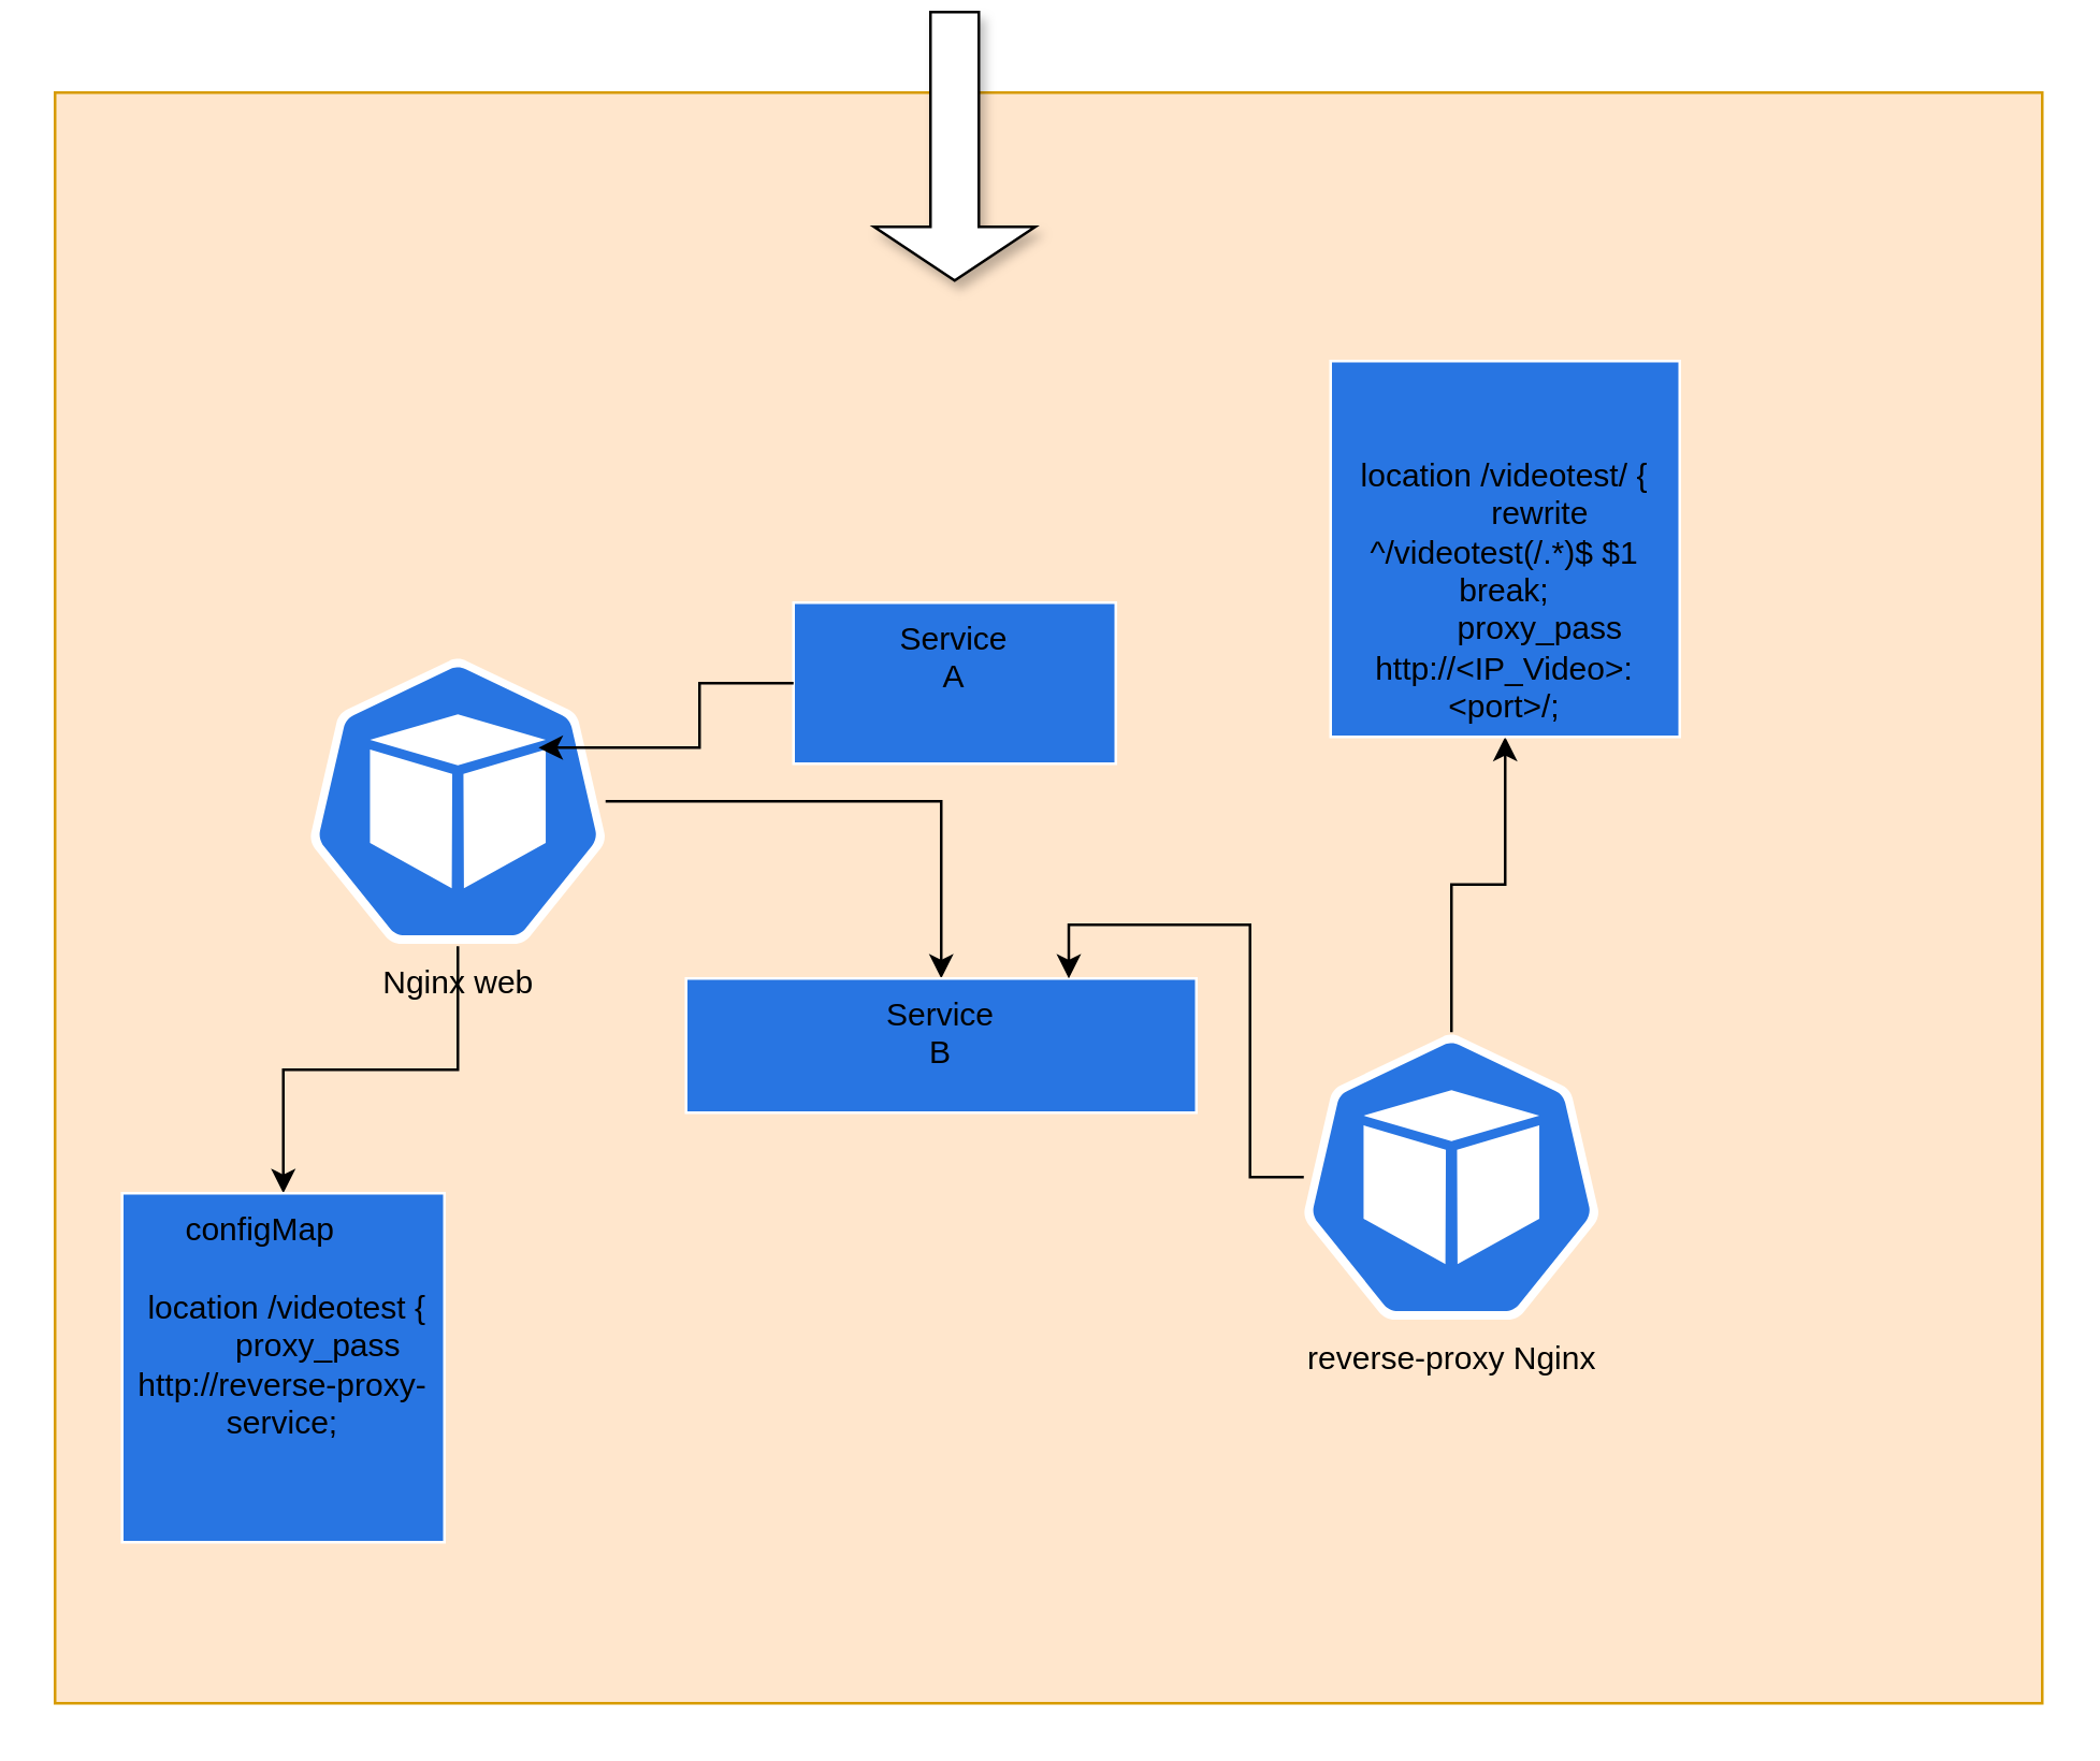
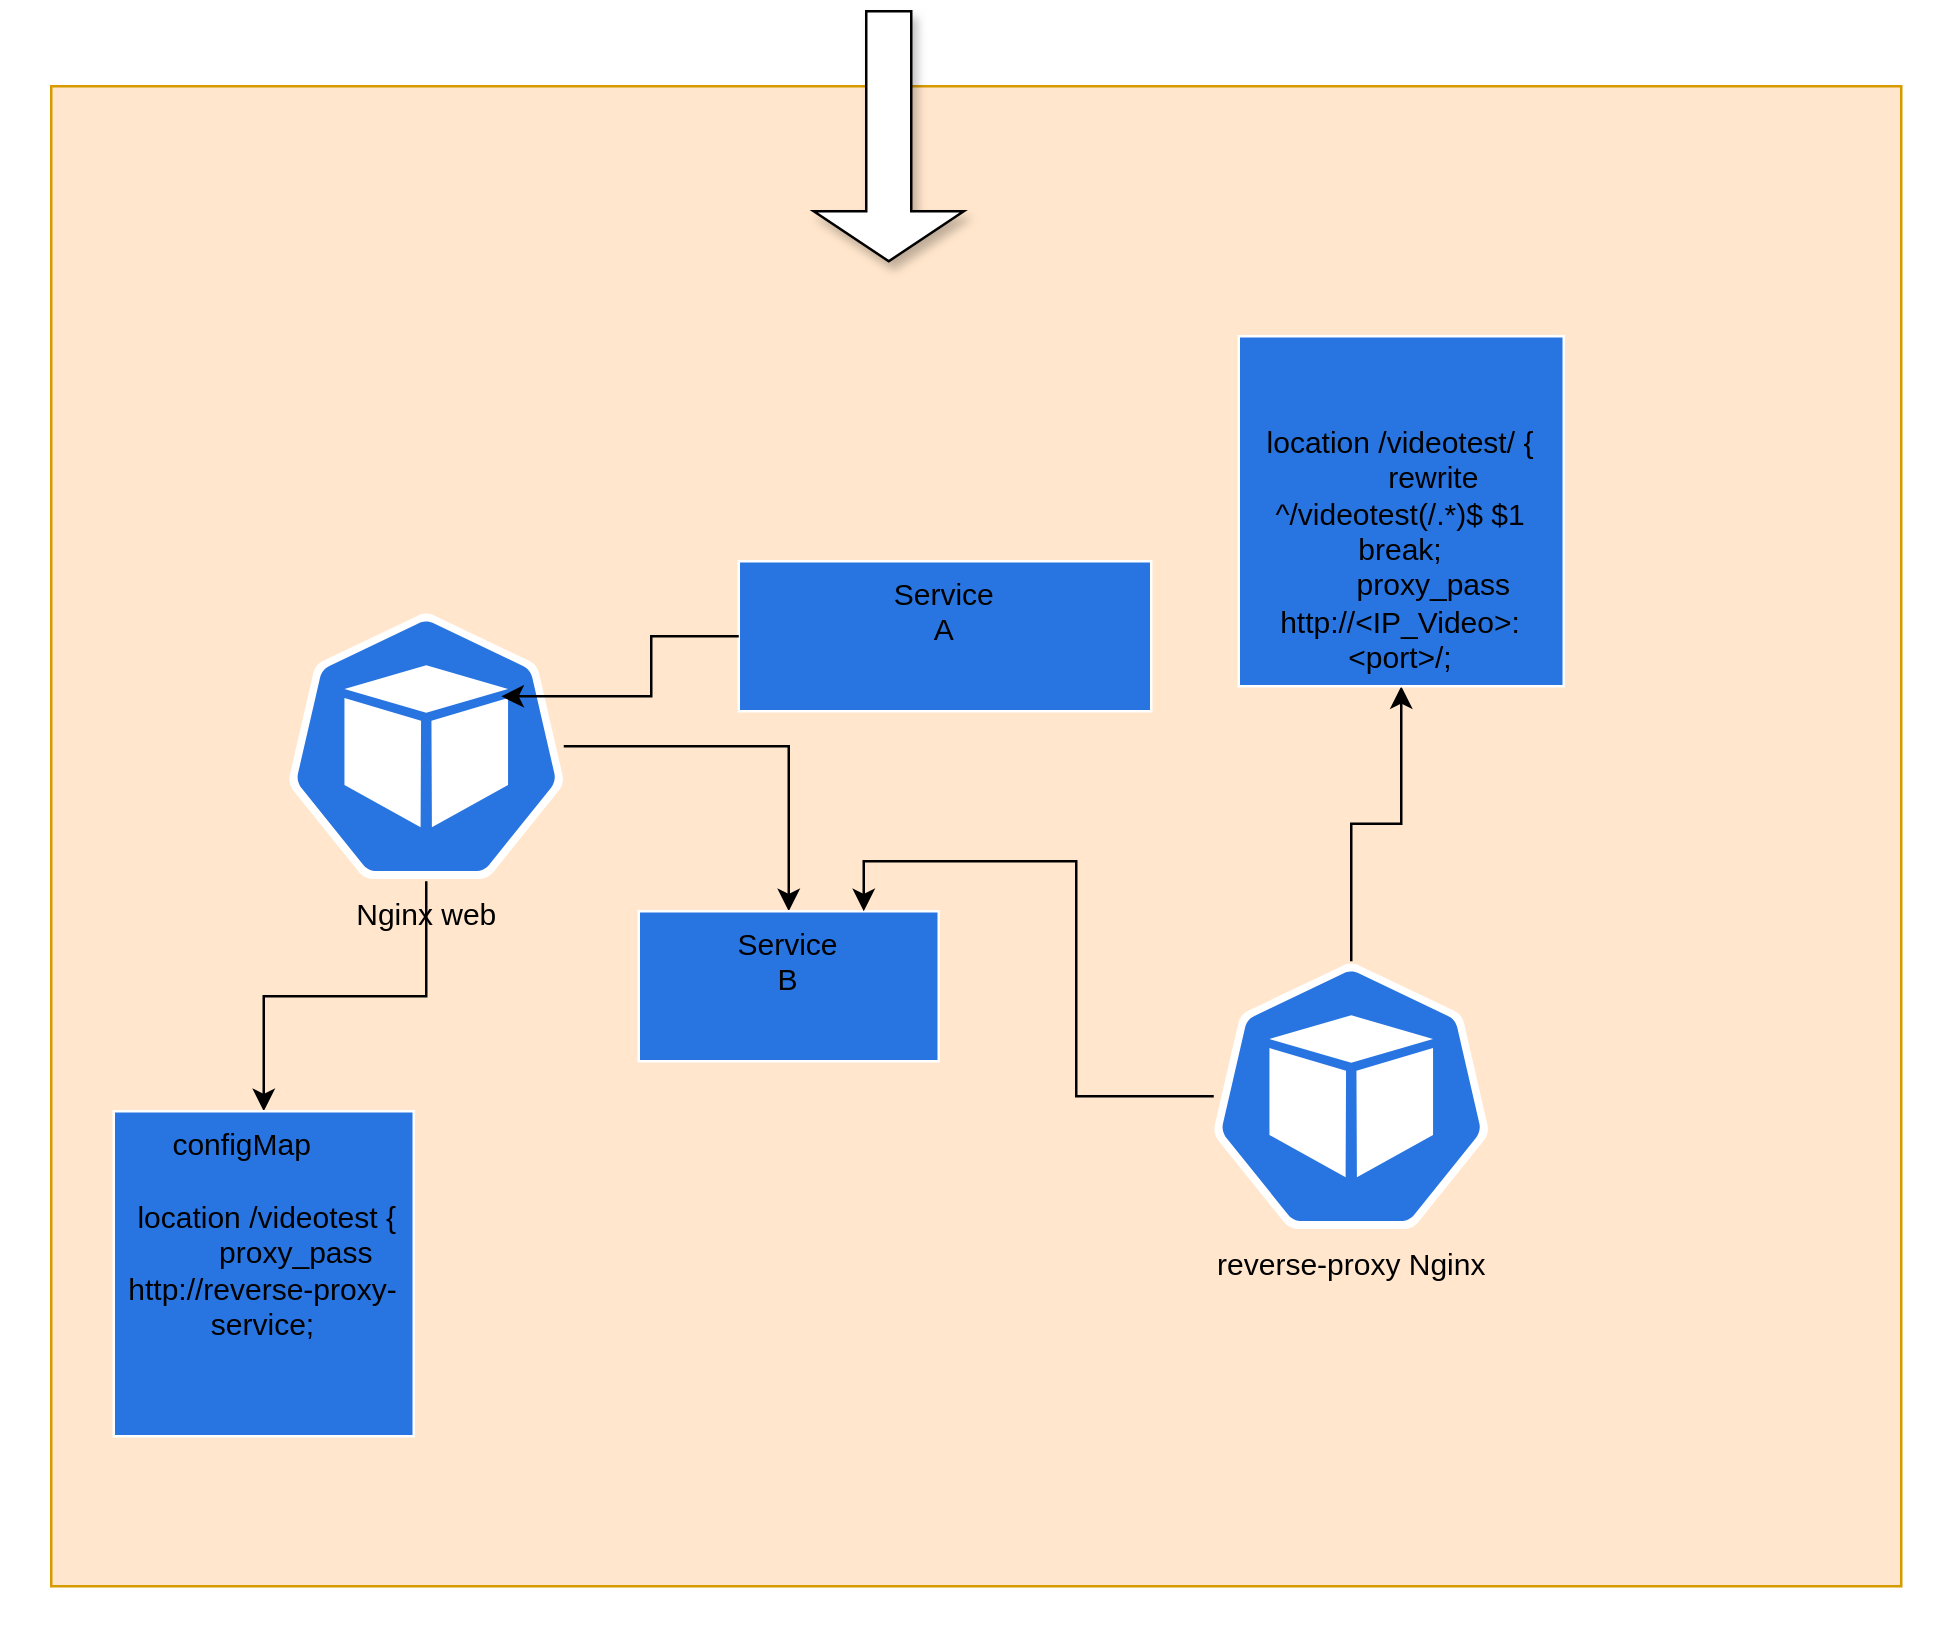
  <mxCell id="0" />
  <mxCell id="1" parent="0" />
  <mxCell id="2" value="" style="rounded=0;whiteSpace=wrap;html=0;fillColor=#ffe6cc;strokeColor=#d79b00;gradientColor=none;labelBackgroundColor=none;" vertex="1" parent="1"><mxGeometry x="20" y="30" width="740" height="600" as="geometry" /></mxCell>
  <mxCell id="3" value="" style="edgeStyle=orthogonalEdgeStyle;rounded=0;orthogonalLoop=1;jettySize=auto;html=1;" edge="1" parent="1" source="5" target="6"><mxGeometry relative="1" as="geometry" /></mxCell>
  <mxCell id="4" value="" style="edgeStyle=orthogonalEdgeStyle;rounded=0;orthogonalLoop=1;jettySize=auto;html=1;" edge="1" parent="1" source="5" target="12"><mxGeometry relative="1" as="geometry" /></mxCell>
  <mxCell id="5" value="Nginx web" style="sketch=0;html=1;dashed=0;whitespace=wrap;fillColor=#2875E2;strokeColor=#ffffff;points=[[0.005,0.63,0],[0.1,0.2,0],[0.9,0.2,0],[0.5,0,0],[0.995,0.63,0],[0.72,0.99,0],[0.5,1,0],[0.28,0.99,0]];verticalLabelPosition=bottom;align=center;verticalAlign=top;shape=mxgraph.kubernetes.icon;prIcon=pod;rotation=0;" vertex="1" parent="1"><mxGeometry x="115" y="240" width="110" height="108" as="geometry" /></mxCell>
- <mxCell id="6" value="Service&lt;br&gt;B" style="whiteSpace=wrap;html=1;verticalAlign=top;fillColor=#2875E2;strokeColor=#ffffff;sketch=0;dashed=0;" vertex="1" parent="1"><mxGeometry x="255" y="360" width="190" height="50" as="geometry" /></mxCell>
+ <mxCell id="6" value="Service&lt;br&gt;B" style="whiteSpace=wrap;html=1;verticalAlign=top;fillColor=#2875E2;strokeColor=#ffffff;sketch=0;dashed=0;" vertex="1" parent="1"><mxGeometry x="255" y="360" width="120" height="60" as="geometry" /></mxCell>
  <mxCell id="7" style="edgeStyle=orthogonalEdgeStyle;rounded=0;orthogonalLoop=1;jettySize=auto;html=1;entryX=0.75;entryY=0;entryDx=0;entryDy=0;" edge="1" parent="1" source="9" target="6"><mxGeometry relative="1" as="geometry" /></mxCell>
  <mxCell id="8" value="" style="edgeStyle=orthogonalEdgeStyle;rounded=0;orthogonalLoop=1;jettySize=auto;html=1;" edge="1" parent="1" source="9" target="13"><mxGeometry relative="1" as="geometry" /></mxCell>
  <mxCell id="9" value="reverse-proxy Nginx" style="sketch=0;html=1;dashed=0;whitespace=wrap;fillColor=#2875E2;strokeColor=#ffffff;points=[[0.005,0.63,0],[0.1,0.2,0],[0.9,0.2,0],[0.5,0,0],[0.995,0.63,0],[0.72,0.99,0],[0.5,1,0],[0.28,0.99,0]];verticalLabelPosition=bottom;align=center;verticalAlign=top;shape=mxgraph.kubernetes.icon;prIcon=pod;rotation=0;" vertex="1" parent="1"><mxGeometry x="485" y="380" width="110" height="108" as="geometry" /></mxCell>
- <mxCell id="10" value="Service&lt;br&gt;A" style="whiteSpace=wrap;html=1;verticalAlign=top;fillColor=#2875E2;strokeColor=#ffffff;sketch=0;dashed=0;" vertex="1" parent="1"><mxGeometry x="295" y="220" width="120" height="60" as="geometry" /></mxCell>
+ <mxCell id="10" value="Service&lt;br&gt;A" style="whiteSpace=wrap;html=1;verticalAlign=top;fillColor=#2875E2;strokeColor=#ffffff;sketch=0;dashed=0;" vertex="1" parent="1"><mxGeometry x="295" y="220" width="165" height="60" as="geometry" /></mxCell>
  <mxCell id="11" style="edgeStyle=orthogonalEdgeStyle;rounded=0;orthogonalLoop=1;jettySize=auto;html=1;entryX=0.773;entryY=0.315;entryDx=0;entryDy=0;entryPerimeter=0;" edge="1" parent="1" source="10" target="5"><mxGeometry relative="1" as="geometry" /></mxCell>
  <mxCell id="12" value="&lt;div&gt;configMap&amp;nbsp; &amp;nbsp; &amp;nbsp;&lt;br&gt;&lt;br&gt;&amp;nbsp;location /videotest {&lt;/div&gt;&lt;div&gt;&amp;nbsp; &amp;nbsp; &amp;nbsp; &amp;nbsp; proxy_pass http://reverse-proxy-service;&lt;/div&gt;" style="whiteSpace=wrap;html=1;verticalAlign=top;fillColor=#2875E2;strokeColor=#ffffff;sketch=0;dashed=0;" vertex="1" parent="1"><mxGeometry x="45" y="440" width="120" height="130" as="geometry" /></mxCell>
  <mxCell id="13" value="&lt;div&gt;&amp;nbsp; &amp;nbsp; &amp;nbsp;&amp;nbsp;&lt;/div&gt;&lt;div&gt;&lt;br&gt;&lt;/div&gt;&lt;div&gt;location /videotest/ {&lt;/div&gt;&lt;div&gt;&amp;nbsp; &amp;nbsp; &amp;nbsp; &amp;nbsp; rewrite ^/videotest(/.*)$ $1 break;&lt;/div&gt;&lt;div&gt;&amp;nbsp; &amp;nbsp; &amp;nbsp; &amp;nbsp; proxy_pass http://&amp;lt;IP_Video&amp;gt;:&amp;lt;port&amp;gt;/;&lt;/div&gt;" style="whiteSpace=wrap;html=1;verticalAlign=top;fillColor=#2875E2;strokeColor=#ffffff;sketch=0;dashed=0;" vertex="1" parent="1"><mxGeometry x="495" y="130" width="130" height="140" as="geometry" /></mxCell>
  <mxCell id="14" value="" style="shape=singleArrow;whiteSpace=wrap;html=1;flipH=0;flipV=1;rotation=90;strokeColor=default;shadow=1;" vertex="1" parent="1"><mxGeometry x="305" y="20" width="100" height="60" as="geometry" /></mxCell>
